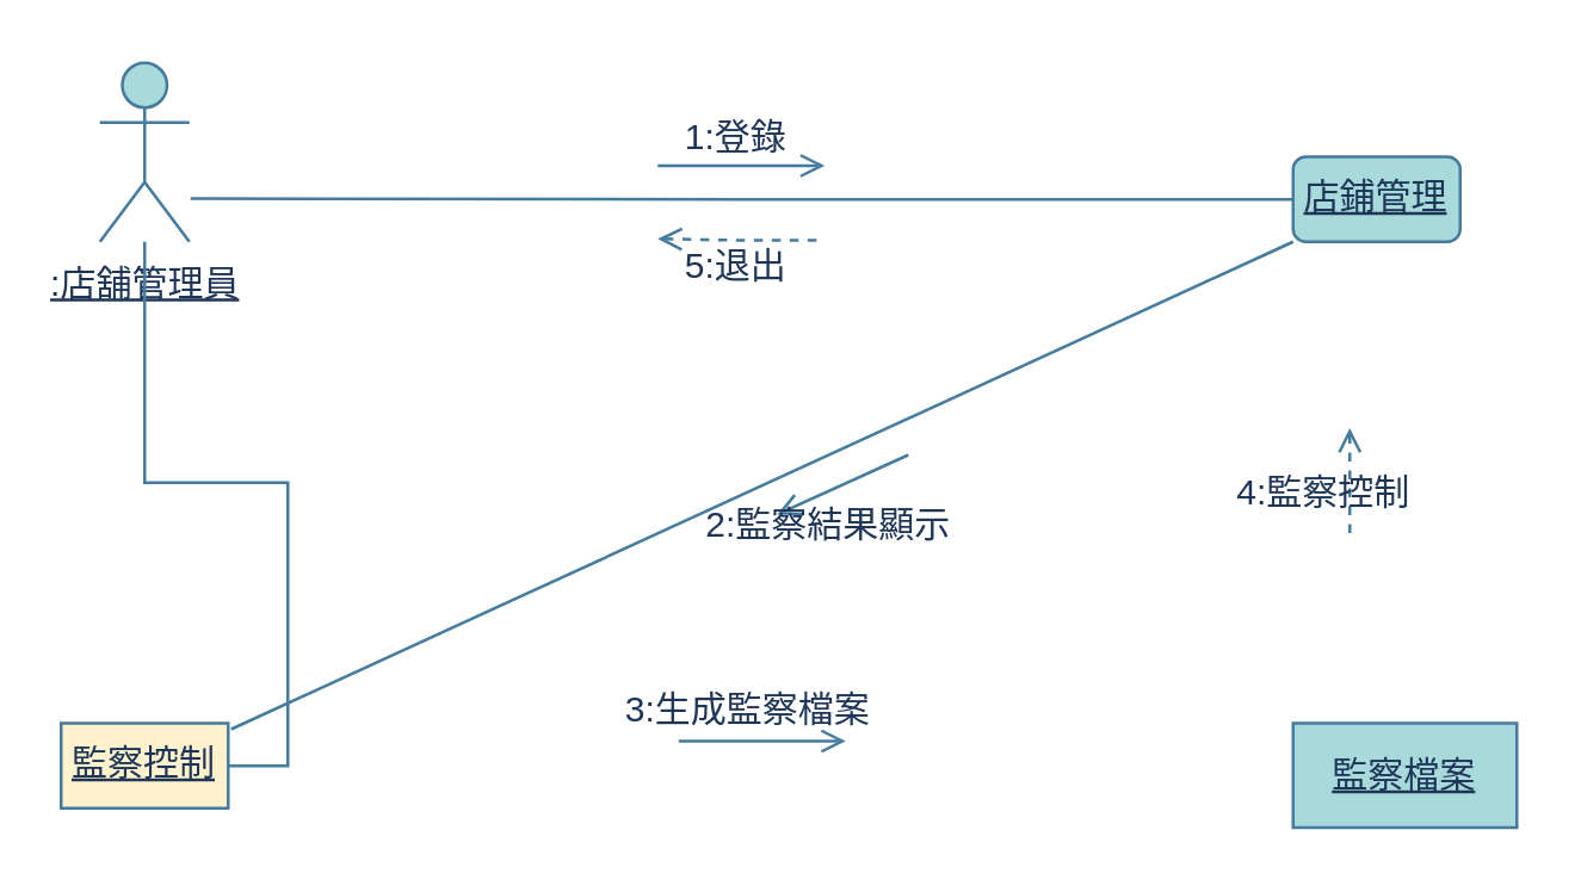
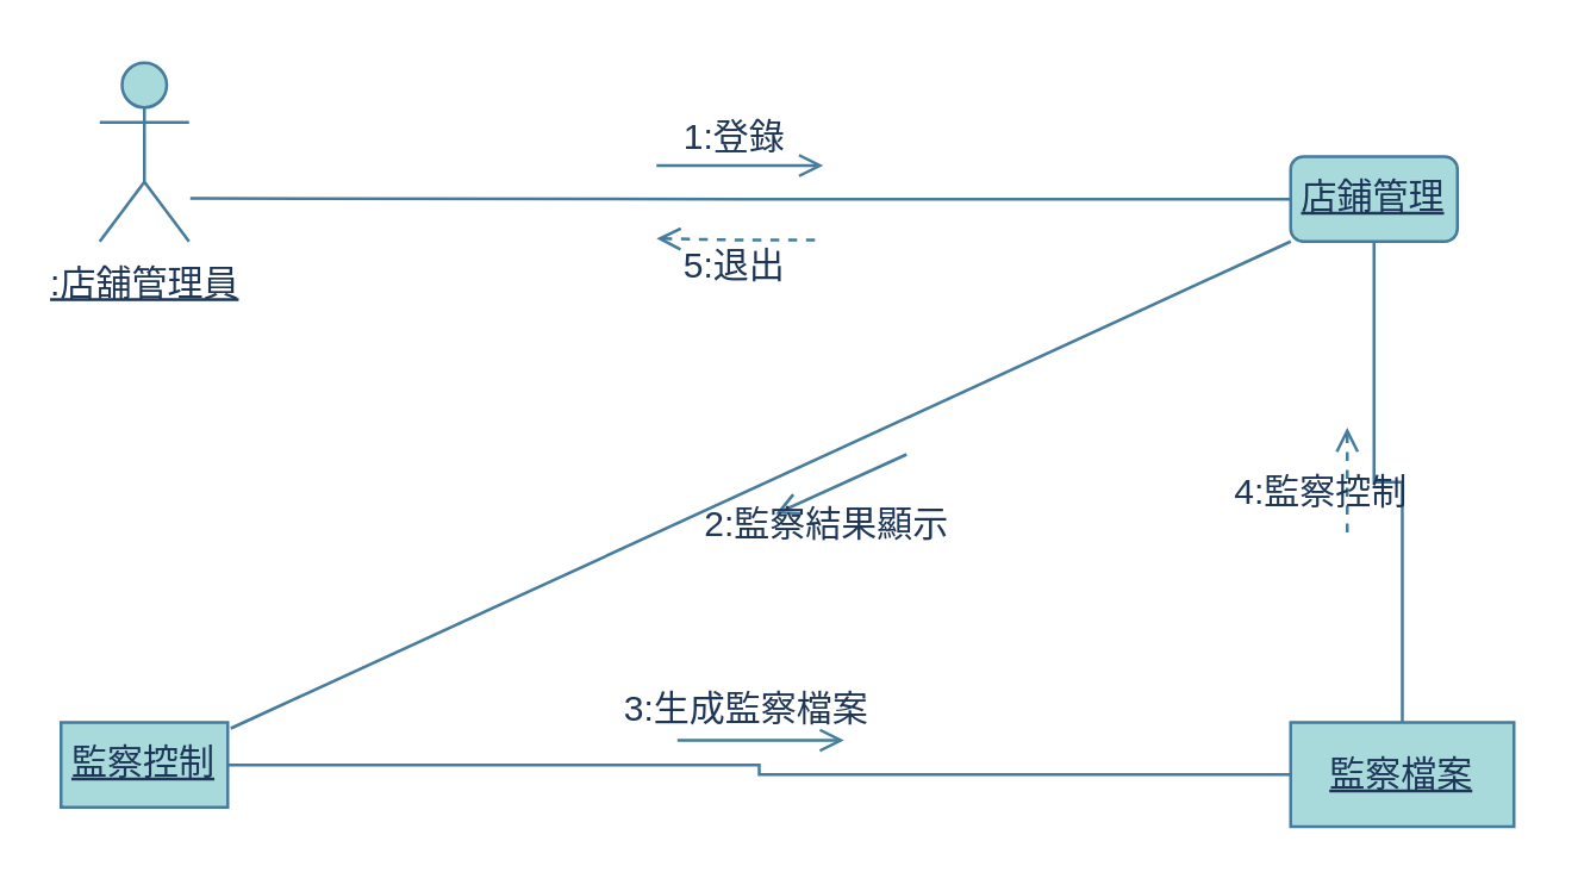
  <mxCell id="0" />
  <mxCell id="1" parent="0" />
  <mxCell id="2" value="&lt;u&gt;:店舖管理員&lt;/u&gt;" style="shape=umlActor;verticalLabelPosition=bottom;verticalAlign=top;html=1;outlineConnect=0;fillColor=#A8DADC;strokeColor=#457B9D;labelBackgroundColor=none;fontColor=#1D3557;" parent="1" vertex="1"><mxGeometry x="33" y="20.5" width="30" height="60" as="geometry" /></mxCell>
+ <mxCell id="3" style="edgeStyle=orthogonalEdgeStyle;rounded=0;orthogonalLoop=1;jettySize=auto;html=1;exitX=0.5;exitY=1;exitDx=0;exitDy=0;entryX=0.5;entryY=0;entryDx=0;entryDy=0;strokeColor=#457B9D;endArrow=none;endFill=0;labelBackgroundColor=none;fontColor=default;" parent="1" source="6" target="9" edge="1"><mxGeometry relative="1" as="geometry" /></mxCell>
  <mxCell id="4" style="edgeStyle=orthogonalEdgeStyle;rounded=0;orthogonalLoop=1;jettySize=auto;html=1;exitX=0;exitY=0.5;exitDx=0;exitDy=0;strokeColor=#457B9D;endArrow=none;endFill=0;labelBackgroundColor=none;fontColor=default;" parent="1" source="6" edge="1"><mxGeometry relative="1" as="geometry"><mxPoint x="63.4" y="66" as="targetPoint" /></mxGeometry></mxCell>
  <mxCell id="5" style="rounded=0;orthogonalLoop=1;jettySize=auto;html=1;exitX=0;exitY=1;exitDx=0;exitDy=0;strokeColor=#457B9D;endArrow=none;endFill=0;labelBackgroundColor=none;fontColor=default;" parent="1" source="6" edge="1"><mxGeometry relative="1" as="geometry"><mxPoint x="77" y="244" as="targetPoint" /></mxGeometry></mxCell>
  <mxCell id="6" value="&lt;u&gt;店鋪管理&lt;/u&gt;" style="whiteSpace=wrap;html=1;strokeColor=#457B9D;fillColor=#A8DADC;labelBackgroundColor=none;fontColor=#1D3557;rounded=1;" parent="1" vertex="1"><mxGeometry x="433" y="52" width="56" height="28.5" as="geometry" /></mxCell>
- <mxCell id="7" style="edgeStyle=orthogonalEdgeStyle;rounded=0;orthogonalLoop=1;jettySize=auto;html=1;exitX=1;exitY=0.5;exitDx=0;exitDy=0;strokeColor=#457B9D;endArrow=none;endFill=0;labelBackgroundColor=none;fontColor=default;" parent="1" source="8" target="2" edge="1"><mxGeometry relative="1" as="geometry" /></mxCell>
- <mxCell id="8" value="&lt;u&gt;監察控制&lt;/u&gt;" style="rounded=0;whiteSpace=wrap;html=1;strokeColor=#457B9D;fontColor=#1D3557;fillColor=#fff2cc;labelBackgroundColor=none;" parent="1" vertex="1"><mxGeometry x="20" y="242" width="56" height="28.5" as="geometry" /></mxCell>
+ <mxCell id="7" style="edgeStyle=orthogonalEdgeStyle;rounded=0;orthogonalLoop=1;jettySize=auto;html=1;exitX=1;exitY=0.5;exitDx=0;exitDy=0;entryX=0;entryY=0.5;entryDx=0;entryDy=0;strokeColor=#457B9D;endArrow=none;endFill=0;labelBackgroundColor=none;fontColor=default;" parent="1" source="8" target="9" edge="1"><mxGeometry relative="1" as="geometry" /></mxCell>
+ <mxCell id="8" value="&lt;u&gt;監察控制&lt;/u&gt;" style="rounded=0;whiteSpace=wrap;html=1;strokeColor=#457B9D;fontColor=#1D3557;fillColor=#A8DADC;labelBackgroundColor=none;" parent="1" vertex="1"><mxGeometry x="20" y="242" width="56" height="28.5" as="geometry" /></mxCell>
  <mxCell id="9" value="&lt;u&gt;監察檔案&lt;/u&gt;" style="rounded=0;whiteSpace=wrap;html=1;strokeColor=#457B9D;fontColor=#1D3557;fillColor=#A8DADC;labelBackgroundColor=none;" parent="1" vertex="1"><mxGeometry x="433" y="242" width="75" height="35" as="geometry" /></mxCell>
  <mxCell id="10" value="" style="endArrow=none;endFill=0;html=1;edgeStyle=orthogonalEdgeStyle;align=left;verticalAlign=top;rounded=0;strokeColor=#457B9D;startArrow=open;startFill=0;labelBackgroundColor=none;fontColor=default;dashed=1;" parent="1" edge="1"><mxGeometry x="-1" relative="1" as="geometry"><mxPoint x="220" y="79.5" as="sourcePoint" /><mxPoint x="276" y="80" as="targetPoint" /></mxGeometry></mxCell>
  <mxCell id="11" value="" style="edgeLabel;resizable=0;html=1;align=left;verticalAlign=bottom;strokeColor=#457B9D;fontColor=#1D3557;fillColor=#A8DADC;labelBackgroundColor=none;" parent="10" connectable="0" vertex="1"><mxGeometry x="-1" relative="1" as="geometry" /></mxCell>
  <mxCell id="12" value="" style="endArrow=open;endFill=0;html=1;edgeStyle=orthogonalEdgeStyle;align=left;verticalAlign=top;rounded=0;strokeColor=#457B9D;labelBackgroundColor=none;fontColor=default;" parent="1" edge="1"><mxGeometry x="-1" relative="1" as="geometry"><mxPoint x="220" y="55" as="sourcePoint" /><mxPoint x="276" y="55" as="targetPoint" /></mxGeometry></mxCell>
  <mxCell id="13" value="" style="edgeLabel;resizable=0;html=1;align=left;verticalAlign=bottom;strokeColor=#457B9D;fontColor=#1D3557;fillColor=#A8DADC;labelBackgroundColor=none;" parent="12" connectable="0" vertex="1"><mxGeometry x="-1" relative="1" as="geometry" /></mxCell>
  <mxCell id="14" value="1:登錄" style="text;html=1;align=center;verticalAlign=middle;resizable=0;points=[];autosize=1;strokeColor=none;fillColor=none;fontColor=#1D3557;labelBackgroundColor=none;" parent="1" vertex="1"><mxGeometry x="220" y="33" width="52" height="26" as="geometry" /></mxCell>
  <mxCell id="15" value="5:退出" style="text;html=1;align=center;verticalAlign=middle;resizable=0;points=[];autosize=1;strokeColor=none;fillColor=none;fontColor=#1D3557;labelBackgroundColor=none;" parent="1" vertex="1"><mxGeometry x="220" y="76" width="52" height="26" as="geometry" /></mxCell>
  <mxCell id="16" value="" style="endArrow=open;endFill=0;html=1;edgeStyle=orthogonalEdgeStyle;align=left;verticalAlign=top;rounded=0;strokeColor=#457B9D;startArrow=none;startFill=0;labelBackgroundColor=none;fontColor=default;" parent="1" edge="1"><mxGeometry x="-1" relative="1" as="geometry"><mxPoint x="227" y="248" as="sourcePoint" /><mxPoint x="283" y="248" as="targetPoint" /></mxGeometry></mxCell>
  <mxCell id="17" value="" style="edgeLabel;resizable=0;html=1;align=left;verticalAlign=bottom;strokeColor=#457B9D;fontColor=#1D3557;fillColor=#A8DADC;labelBackgroundColor=none;" parent="16" connectable="0" vertex="1"><mxGeometry x="-1" relative="1" as="geometry" /></mxCell>
  <mxCell id="18" value="3:生成監察檔案" style="text;html=1;align=center;verticalAlign=middle;resizable=0;points=[];autosize=1;strokeColor=none;fillColor=none;fontColor=#1D3557;labelBackgroundColor=none;" parent="1" vertex="1"><mxGeometry x="200" y="225" width="100" height="26" as="geometry" /></mxCell>
  <mxCell id="19" value="" style="endArrow=none;endFill=0;html=1;edgeStyle=orthogonalEdgeStyle;align=left;verticalAlign=top;rounded=0;strokeColor=#457B9D;startArrow=open;startFill=0;labelBackgroundColor=none;fontColor=default;dashed=1;" parent="1" edge="1"><mxGeometry x="-1" relative="1" as="geometry"><mxPoint x="452" y="143" as="sourcePoint" /><mxPoint x="452" y="180" as="targetPoint" /></mxGeometry></mxCell>
  <mxCell id="20" value="" style="edgeLabel;resizable=0;html=1;align=left;verticalAlign=bottom;strokeColor=#457B9D;fontColor=#1D3557;fillColor=#A8DADC;labelBackgroundColor=none;" parent="19" connectable="0" vertex="1"><mxGeometry x="-1" relative="1" as="geometry" /></mxCell>
  <mxCell id="21" value="4:監察控制" style="text;html=1;align=center;verticalAlign=middle;resizable=0;points=[];autosize=1;strokeColor=none;fillColor=none;fontColor=#1D3557;labelBackgroundColor=none;" parent="1" vertex="1"><mxGeometry x="393" y="152" width="100" height="26" as="geometry" /></mxCell>
  <mxCell id="22" value="" style="endArrow=none;endFill=0;html=1;align=left;verticalAlign=top;rounded=0;strokeColor=#457B9D;startArrow=open;startFill=0;labelBackgroundColor=none;fontColor=default;" parent="1" edge="1"><mxGeometry x="-1" relative="1" as="geometry"><mxPoint x="260" y="172" as="sourcePoint" /><mxPoint x="304" y="152" as="targetPoint" /></mxGeometry></mxCell>
  <mxCell id="23" value="" style="edgeLabel;resizable=0;html=1;align=left;verticalAlign=bottom;strokeColor=#457B9D;fontColor=#1D3557;fillColor=#A8DADC;labelBackgroundColor=none;" parent="22" connectable="0" vertex="1"><mxGeometry x="-1" relative="1" as="geometry" /></mxCell>
  <mxCell id="24" value="2:監察結果顯示" style="text;html=1;align=center;verticalAlign=middle;resizable=0;points=[];autosize=1;strokeColor=none;fillColor=none;fontColor=#1D3557;labelBackgroundColor=none;" parent="1" vertex="1"><mxGeometry x="227" y="163" width="100" height="26" as="geometry" /></mxCell>
